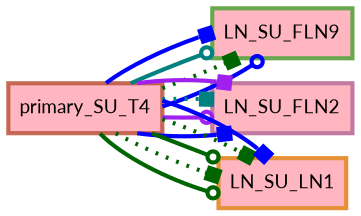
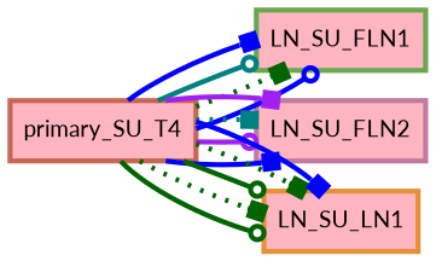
  digraph {
    rankdir=LR
    node [fillcolor=lightpink fontname=Lato penwidth=3.0 shape=box style=filled]
    edge [arrowhead=box color=darkgreen penwidth=3 style=solid]
-   LN_SU_FLN1 [color="#6aa84fff" label=LN_SU_FLN9]
+   LN_SU_FLN1 [color="#6aa84fff"]
    LN_SU_FLN2 [color="#c27ba0ff"]
    LN_SU_LN1 [color="#e69138ff"]
    n4 [color="#be5742e1" label=primary_SU_T4]
    n4 -> LN_SU_FLN1 [arrowhead=odot color=blue]
    n4 -> LN_SU_FLN1 [style=dotted]
    n4 -> LN_SU_FLN1 [arrowhead=odot color=teal]
    n4 -> LN_SU_FLN1 [color=blue]
    n4 -> LN_SU_FLN2 [color=blue]
    n4 -> LN_SU_FLN2 [arrowhead=odot color=purple]
    n4 -> LN_SU_FLN2 [color=teal style=dotted]
    n4 -> LN_SU_FLN2 [color=purple]
    n4 -> LN_SU_LN1 [arrowhead=odot]
    n4 -> LN_SU_LN1 [style=dotted]
    n4 -> LN_SU_LN1 [arrowhead=odot]
    n4 -> LN_SU_LN1 [style=dotted]
    n4 -> LN_SU_LN1 [color=blue]
  }
